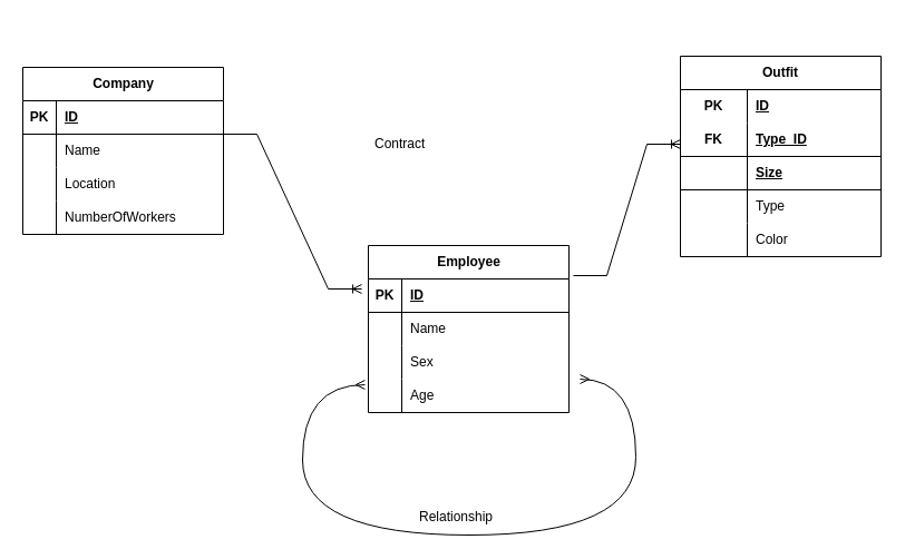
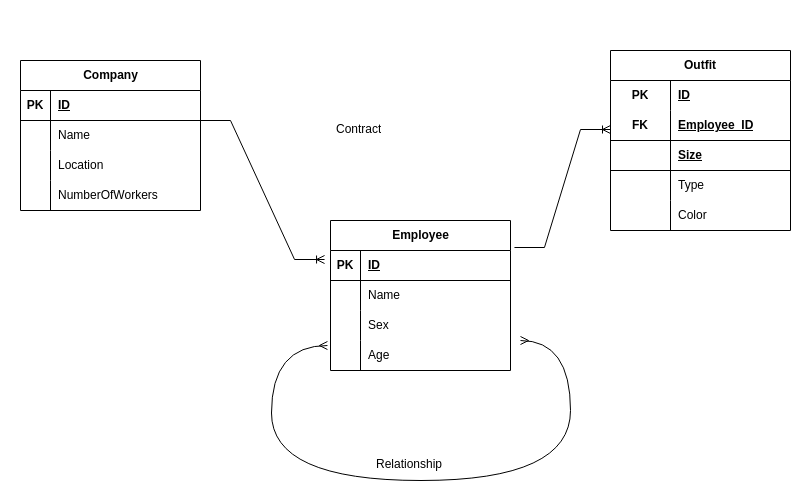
  <mxCell id="0" />
  <mxCell id="1" parent="0" />
  <mxCell id="2" value="Company" style="shape=table;startSize=30;container=1;collapsible=1;childLayout=tableLayout;fixedRows=1;rowLines=0;fontStyle=1;align=center;resizeLast=1;html=1;" parent="1" vertex="1"><mxGeometry x="20" y="60" width="180" height="150" as="geometry" /></mxCell>
  <mxCell id="3" value="" style="shape=tableRow;horizontal=0;startSize=0;swimlaneHead=0;swimlaneBody=0;fillColor=none;collapsible=0;dropTarget=0;points=[[0,0.5],[1,0.5]];portConstraint=eastwest;top=0;left=0;right=0;bottom=1;" parent="2" vertex="1"><mxGeometry y="30" width="180" height="30" as="geometry" /></mxCell>
  <mxCell id="4" value="PK" style="shape=partialRectangle;connectable=0;fillColor=none;top=0;left=0;bottom=0;right=0;fontStyle=1;overflow=hidden;whiteSpace=wrap;html=1;" parent="3" vertex="1"><mxGeometry width="30" height="30" as="geometry"><mxRectangle width="30" height="30" as="alternateBounds" /></mxGeometry></mxCell>
  <mxCell id="5" value="ID" style="shape=partialRectangle;connectable=0;fillColor=none;top=0;left=0;bottom=0;right=0;align=left;spacingLeft=6;fontStyle=5;overflow=hidden;whiteSpace=wrap;html=1;" parent="3" vertex="1"><mxGeometry x="30" width="150" height="30" as="geometry"><mxRectangle width="150" height="30" as="alternateBounds" /></mxGeometry></mxCell>
  <mxCell id="6" value="" style="shape=tableRow;horizontal=0;startSize=0;swimlaneHead=0;swimlaneBody=0;fillColor=none;collapsible=0;dropTarget=0;points=[[0,0.5],[1,0.5]];portConstraint=eastwest;top=0;left=0;right=0;bottom=0;" parent="2" vertex="1"><mxGeometry y="60" width="180" height="30" as="geometry" /></mxCell>
  <mxCell id="7" value="" style="shape=partialRectangle;connectable=0;fillColor=none;top=0;left=0;bottom=0;right=0;editable=1;overflow=hidden;whiteSpace=wrap;html=1;" parent="6" vertex="1"><mxGeometry width="30" height="30" as="geometry"><mxRectangle width="30" height="30" as="alternateBounds" /></mxGeometry></mxCell>
  <mxCell id="8" value="Name" style="shape=partialRectangle;connectable=0;fillColor=none;top=0;left=0;bottom=0;right=0;align=left;spacingLeft=6;overflow=hidden;whiteSpace=wrap;html=1;" parent="6" vertex="1"><mxGeometry x="30" width="150" height="30" as="geometry"><mxRectangle width="150" height="30" as="alternateBounds" /></mxGeometry></mxCell>
  <mxCell id="9" value="" style="shape=tableRow;horizontal=0;startSize=0;swimlaneHead=0;swimlaneBody=0;fillColor=none;collapsible=0;dropTarget=0;points=[[0,0.5],[1,0.5]];portConstraint=eastwest;top=0;left=0;right=0;bottom=0;" parent="2" vertex="1"><mxGeometry y="90" width="180" height="30" as="geometry" /></mxCell>
  <mxCell id="10" value="" style="shape=partialRectangle;connectable=0;fillColor=none;top=0;left=0;bottom=0;right=0;editable=1;overflow=hidden;whiteSpace=wrap;html=1;" parent="9" vertex="1"><mxGeometry width="30" height="30" as="geometry"><mxRectangle width="30" height="30" as="alternateBounds" /></mxGeometry></mxCell>
  <mxCell id="11" value="Location" style="shape=partialRectangle;connectable=0;fillColor=none;top=0;left=0;bottom=0;right=0;align=left;spacingLeft=6;overflow=hidden;whiteSpace=wrap;html=1;" parent="9" vertex="1"><mxGeometry x="30" width="150" height="30" as="geometry"><mxRectangle width="150" height="30" as="alternateBounds" /></mxGeometry></mxCell>
  <mxCell id="12" value="" style="shape=tableRow;horizontal=0;startSize=0;swimlaneHead=0;swimlaneBody=0;fillColor=none;collapsible=0;dropTarget=0;points=[[0,0.5],[1,0.5]];portConstraint=eastwest;top=0;left=0;right=0;bottom=0;" parent="2" vertex="1"><mxGeometry y="120" width="180" height="30" as="geometry" /></mxCell>
  <mxCell id="13" value="" style="shape=partialRectangle;connectable=0;fillColor=none;top=0;left=0;bottom=0;right=0;editable=1;overflow=hidden;whiteSpace=wrap;html=1;" parent="12" vertex="1"><mxGeometry width="30" height="30" as="geometry"><mxRectangle width="30" height="30" as="alternateBounds" /></mxGeometry></mxCell>
  <mxCell id="14" value="NumberOfWorkers" style="shape=partialRectangle;connectable=0;fillColor=none;top=0;left=0;bottom=0;right=0;align=left;spacingLeft=6;overflow=hidden;whiteSpace=wrap;html=1;" parent="12" vertex="1"><mxGeometry x="30" width="150" height="30" as="geometry"><mxRectangle width="150" height="30" as="alternateBounds" /></mxGeometry></mxCell>
  <mxCell id="15" value="Employee" style="shape=table;startSize=30;container=1;collapsible=1;childLayout=tableLayout;fixedRows=1;rowLines=0;fontStyle=1;align=center;resizeLast=1;html=1;" parent="1" vertex="1"><mxGeometry x="330" y="220" width="180" height="150" as="geometry" /></mxCell>
  <mxCell id="16" value="" style="shape=tableRow;horizontal=0;startSize=0;swimlaneHead=0;swimlaneBody=0;fillColor=none;collapsible=0;dropTarget=0;points=[[0,0.5],[1,0.5]];portConstraint=eastwest;top=0;left=0;right=0;bottom=1;" parent="15" vertex="1"><mxGeometry y="30" width="180" height="30" as="geometry" /></mxCell>
  <mxCell id="17" value="PK" style="shape=partialRectangle;connectable=0;fillColor=none;top=0;left=0;bottom=0;right=0;fontStyle=1;overflow=hidden;whiteSpace=wrap;html=1;" parent="16" vertex="1"><mxGeometry width="30" height="30" as="geometry"><mxRectangle width="30" height="30" as="alternateBounds" /></mxGeometry></mxCell>
  <mxCell id="18" value="ID" style="shape=partialRectangle;connectable=0;fillColor=none;top=0;left=0;bottom=0;right=0;align=left;spacingLeft=6;fontStyle=5;overflow=hidden;whiteSpace=wrap;html=1;" parent="16" vertex="1"><mxGeometry x="30" width="150" height="30" as="geometry"><mxRectangle width="150" height="30" as="alternateBounds" /></mxGeometry></mxCell>
  <mxCell id="19" value="" style="shape=tableRow;horizontal=0;startSize=0;swimlaneHead=0;swimlaneBody=0;fillColor=none;collapsible=0;dropTarget=0;points=[[0,0.5],[1,0.5]];portConstraint=eastwest;top=0;left=0;right=0;bottom=0;" parent="15" vertex="1"><mxGeometry y="60" width="180" height="30" as="geometry" /></mxCell>
  <mxCell id="20" value="" style="shape=partialRectangle;connectable=0;fillColor=none;top=0;left=0;bottom=0;right=0;editable=1;overflow=hidden;whiteSpace=wrap;html=1;" parent="19" vertex="1"><mxGeometry width="30" height="30" as="geometry"><mxRectangle width="30" height="30" as="alternateBounds" /></mxGeometry></mxCell>
  <mxCell id="21" value="Name" style="shape=partialRectangle;connectable=0;fillColor=none;top=0;left=0;bottom=0;right=0;align=left;spacingLeft=6;overflow=hidden;whiteSpace=wrap;html=1;" parent="19" vertex="1"><mxGeometry x="30" width="150" height="30" as="geometry"><mxRectangle width="150" height="30" as="alternateBounds" /></mxGeometry></mxCell>
  <mxCell id="22" value="" style="shape=tableRow;horizontal=0;startSize=0;swimlaneHead=0;swimlaneBody=0;fillColor=none;collapsible=0;dropTarget=0;points=[[0,0.5],[1,0.5]];portConstraint=eastwest;top=0;left=0;right=0;bottom=0;" parent="15" vertex="1"><mxGeometry y="90" width="180" height="30" as="geometry" /></mxCell>
  <mxCell id="23" value="" style="shape=partialRectangle;connectable=0;fillColor=none;top=0;left=0;bottom=0;right=0;editable=1;overflow=hidden;whiteSpace=wrap;html=1;" parent="22" vertex="1"><mxGeometry width="30" height="30" as="geometry"><mxRectangle width="30" height="30" as="alternateBounds" /></mxGeometry></mxCell>
  <mxCell id="24" value="Sex" style="shape=partialRectangle;connectable=0;fillColor=none;top=0;left=0;bottom=0;right=0;align=left;spacingLeft=6;overflow=hidden;whiteSpace=wrap;html=1;" parent="22" vertex="1"><mxGeometry x="30" width="150" height="30" as="geometry"><mxRectangle width="150" height="30" as="alternateBounds" /></mxGeometry></mxCell>
  <mxCell id="25" value="" style="shape=tableRow;horizontal=0;startSize=0;swimlaneHead=0;swimlaneBody=0;fillColor=none;collapsible=0;dropTarget=0;points=[[0,0.5],[1,0.5]];portConstraint=eastwest;top=0;left=0;right=0;bottom=0;" parent="15" vertex="1"><mxGeometry y="120" width="180" height="30" as="geometry" /></mxCell>
  <mxCell id="26" value="" style="shape=partialRectangle;connectable=0;fillColor=none;top=0;left=0;bottom=0;right=0;editable=1;overflow=hidden;whiteSpace=wrap;html=1;" parent="25" vertex="1"><mxGeometry width="30" height="30" as="geometry"><mxRectangle width="30" height="30" as="alternateBounds" /></mxGeometry></mxCell>
  <mxCell id="27" value="Age" style="shape=partialRectangle;connectable=0;fillColor=none;top=0;left=0;bottom=0;right=0;align=left;spacingLeft=6;overflow=hidden;whiteSpace=wrap;html=1;" parent="25" vertex="1"><mxGeometry x="30" width="150" height="30" as="geometry"><mxRectangle width="150" height="30" as="alternateBounds" /></mxGeometry></mxCell>
  <mxCell id="28" value="Outfit" style="shape=table;startSize=30;container=1;collapsible=1;childLayout=tableLayout;fixedRows=1;rowLines=0;fontStyle=1;align=center;resizeLast=1;html=1;whiteSpace=wrap;" parent="1" vertex="1"><mxGeometry x="610" y="50" width="180" height="180" as="geometry" /></mxCell>
  <mxCell id="29" value="" style="shape=tableRow;horizontal=0;startSize=0;swimlaneHead=0;swimlaneBody=0;fillColor=none;collapsible=0;dropTarget=0;points=[[0,0.5],[1,0.5]];portConstraint=eastwest;top=0;left=0;right=0;bottom=0;html=1;" parent="28" vertex="1"><mxGeometry y="30" width="180" height="30" as="geometry" /></mxCell>
  <mxCell id="30" value="PK" style="shape=partialRectangle;connectable=0;fillColor=none;top=0;left=0;bottom=0;right=0;fontStyle=1;overflow=hidden;html=1;whiteSpace=wrap;" parent="29" vertex="1"><mxGeometry width="60" height="30" as="geometry"><mxRectangle width="60" height="30" as="alternateBounds" /></mxGeometry></mxCell>
  <mxCell id="31" value="ID" style="shape=partialRectangle;connectable=0;fillColor=none;top=0;left=0;bottom=0;right=0;align=left;spacingLeft=6;fontStyle=5;overflow=hidden;html=1;whiteSpace=wrap;" parent="29" vertex="1"><mxGeometry x="60" width="120" height="30" as="geometry"><mxRectangle width="120" height="30" as="alternateBounds" /></mxGeometry></mxCell>
  <mxCell id="32" value="" style="shape=tableRow;horizontal=0;startSize=0;swimlaneHead=0;swimlaneBody=0;fillColor=none;collapsible=0;dropTarget=0;points=[[0,0.5],[1,0.5]];portConstraint=eastwest;top=0;left=0;right=0;bottom=1;html=1;" parent="28" vertex="1"><mxGeometry y="60" width="180" height="30" as="geometry" /></mxCell>
  <mxCell id="33" value="FK" style="shape=partialRectangle;connectable=0;fillColor=none;top=0;left=0;bottom=0;right=0;fontStyle=1;overflow=hidden;html=1;whiteSpace=wrap;" parent="32" vertex="1"><mxGeometry width="60" height="30" as="geometry"><mxRectangle width="60" height="30" as="alternateBounds" /></mxGeometry></mxCell>
- <mxCell id="34" value="Type_ID" style="shape=partialRectangle;connectable=0;fillColor=none;top=0;left=0;bottom=0;right=0;align=left;spacingLeft=6;fontStyle=5;overflow=hidden;html=1;whiteSpace=wrap;" parent="32" vertex="1"><mxGeometry x="60" width="120" height="30" as="geometry"><mxRectangle width="120" height="30" as="alternateBounds" /></mxGeometry></mxCell>
+ <mxCell id="34" value="Employee_ID" style="shape=partialRectangle;connectable=0;fillColor=none;top=0;left=0;bottom=0;right=0;align=left;spacingLeft=6;fontStyle=5;overflow=hidden;html=1;whiteSpace=wrap;" parent="32" vertex="1"><mxGeometry x="60" width="120" height="30" as="geometry"><mxRectangle width="120" height="30" as="alternateBounds" /></mxGeometry></mxCell>
  <mxCell id="35" style="shape=tableRow;horizontal=0;startSize=0;swimlaneHead=0;swimlaneBody=0;fillColor=none;collapsible=0;dropTarget=0;points=[[0,0.5],[1,0.5]];portConstraint=eastwest;top=0;left=0;right=0;bottom=1;html=1;" parent="28" vertex="1"><mxGeometry y="90" width="180" height="30" as="geometry" /></mxCell>
  <mxCell id="36" style="shape=partialRectangle;connectable=0;fillColor=none;top=0;left=0;bottom=0;right=0;fontStyle=1;overflow=hidden;html=1;whiteSpace=wrap;" parent="35" vertex="1"><mxGeometry width="60" height="30" as="geometry"><mxRectangle width="60" height="30" as="alternateBounds" /></mxGeometry></mxCell>
  <mxCell id="37" value="Size" style="shape=partialRectangle;connectable=0;fillColor=none;top=0;left=0;bottom=0;right=0;align=left;spacingLeft=6;fontStyle=5;overflow=hidden;html=1;whiteSpace=wrap;" parent="35" vertex="1"><mxGeometry x="60" width="120" height="30" as="geometry"><mxRectangle width="120" height="30" as="alternateBounds" /></mxGeometry></mxCell>
  <mxCell id="38" value="" style="shape=tableRow;horizontal=0;startSize=0;swimlaneHead=0;swimlaneBody=0;fillColor=none;collapsible=0;dropTarget=0;points=[[0,0.5],[1,0.5]];portConstraint=eastwest;top=0;left=0;right=0;bottom=0;html=1;" parent="28" vertex="1"><mxGeometry y="120" width="180" height="30" as="geometry" /></mxCell>
  <mxCell id="39" value="" style="shape=partialRectangle;connectable=0;fillColor=none;top=0;left=0;bottom=0;right=0;editable=1;overflow=hidden;html=1;whiteSpace=wrap;" parent="38" vertex="1"><mxGeometry width="60" height="30" as="geometry"><mxRectangle width="60" height="30" as="alternateBounds" /></mxGeometry></mxCell>
  <mxCell id="40" value="Type" style="shape=partialRectangle;connectable=0;fillColor=none;top=0;left=0;bottom=0;right=0;align=left;spacingLeft=6;overflow=hidden;html=1;whiteSpace=wrap;" parent="38" vertex="1"><mxGeometry x="60" width="120" height="30" as="geometry"><mxRectangle width="120" height="30" as="alternateBounds" /></mxGeometry></mxCell>
  <mxCell id="41" value="" style="shape=tableRow;horizontal=0;startSize=0;swimlaneHead=0;swimlaneBody=0;fillColor=none;collapsible=0;dropTarget=0;points=[[0,0.5],[1,0.5]];portConstraint=eastwest;top=0;left=0;right=0;bottom=0;html=1;" parent="28" vertex="1"><mxGeometry y="150" width="180" height="30" as="geometry" /></mxCell>
  <mxCell id="42" value="" style="shape=partialRectangle;connectable=0;fillColor=none;top=0;left=0;bottom=0;right=0;editable=1;overflow=hidden;html=1;whiteSpace=wrap;" parent="41" vertex="1"><mxGeometry width="60" height="30" as="geometry"><mxRectangle width="60" height="30" as="alternateBounds" /></mxGeometry></mxCell>
  <mxCell id="43" value="Color" style="shape=partialRectangle;connectable=0;fillColor=none;top=0;left=0;bottom=0;right=0;align=left;spacingLeft=6;overflow=hidden;html=1;whiteSpace=wrap;" parent="41" vertex="1"><mxGeometry x="60" width="120" height="30" as="geometry"><mxRectangle width="120" height="30" as="alternateBounds" /></mxGeometry></mxCell>
  <mxCell id="44" value="" style="edgeStyle=entityRelationEdgeStyle;fontSize=12;html=1;endArrow=ERoneToMany;rounded=0;entryX=-0.033;entryY=0.06;entryDx=0;entryDy=0;entryPerimeter=0;" parent="1" edge="1"><mxGeometry width="100" height="100" relative="1" as="geometry"><mxPoint x="200" y="120" as="sourcePoint" /><mxPoint x="324.06" y="259" as="targetPoint" /><Array as="points"><mxPoint x="220" y="150" /></Array></mxGeometry></mxCell>
  <mxCell id="45" value="Contract" style="text;strokeColor=none;fillColor=none;spacingLeft=4;spacingRight=4;overflow=hidden;rotatable=0;points=[[0,0.5],[1,0.5]];portConstraint=eastwest;fontSize=12;whiteSpace=wrap;html=1;" parent="1" vertex="1"><mxGeometry x="330" y="115" width="70" height="30" as="geometry" /></mxCell>
  <mxCell id="46" value="" style="edgeStyle=entityRelationEdgeStyle;fontSize=12;html=1;endArrow=ERoneToMany;rounded=0;entryX=-0.033;entryY=0.06;entryDx=0;entryDy=0;entryPerimeter=0;exitX=1.022;exitY=0.18;exitDx=0;exitDy=0;exitPerimeter=0;" parent="1" source="15" edge="1"><mxGeometry width="100" height="100" relative="1" as="geometry"><mxPoint x="485.94" y="-10" as="sourcePoint" /><mxPoint x="610" y="129" as="targetPoint" /><Array as="points"><mxPoint x="505.94" y="20" /></Array></mxGeometry></mxCell>
  <mxCell id="47" value="" style="edgeStyle=orthogonalEdgeStyle;html=1;endArrow=ERmany;startArrow=ERmany;rounded=0;curved=1;entryX=-0.017;entryY=0.167;entryDx=0;entryDy=0;entryPerimeter=0;" parent="1" target="25" edge="1"><mxGeometry width="100" height="100" relative="1" as="geometry"><mxPoint x="520" y="340" as="sourcePoint" /><mxPoint x="270" y="330" as="targetPoint" /><Array as="points"><mxPoint x="570" y="340" /><mxPoint x="570" y="480" /><mxPoint x="271" y="480" /><mxPoint x="271" y="345" /></Array></mxGeometry></mxCell>
  <mxCell id="48" value="Relationship" style="text;strokeColor=none;fillColor=none;spacingLeft=4;spacingRight=4;overflow=hidden;rotatable=0;points=[[0,0.5],[1,0.5]];portConstraint=eastwest;fontSize=12;whiteSpace=wrap;html=1;" parent="1" vertex="1"><mxGeometry x="370" y="450" width="140" height="30" as="geometry" /></mxCell>
